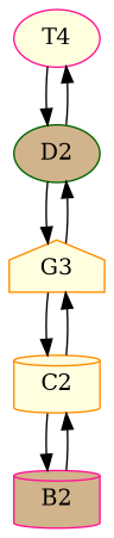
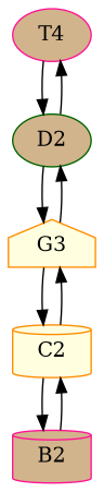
  digraph {
    rankdir=TB
    node [color=deeppink fillcolor=lightyellow shape=ellipse style=filled]
-   T4
+   T4 [fillcolor=tan]
    D2 [color=darkgreen fillcolor=tan]
    n3 [color=darkorange label=G3 shape=house]
    C2 [color=darkorange shape=cylinder]
    B2 [fillcolor=tan shape=cylinder]
    T4 -> D2
    D2 -> T4
    D2 -> n3
    n3 -> D2
    n3 -> C2
    C2 -> n3
    C2 -> B2
    B2 -> C2
  }
